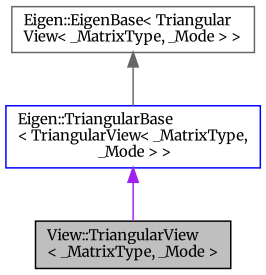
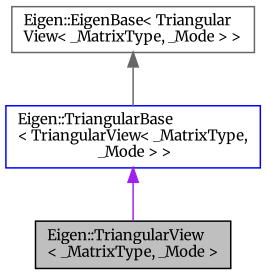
  digraph {
    fontname=Merriweather
    node [fillcolor=white fontname=Merriweather fontsize=10 shape=record style=filled]
    edge [dir=back fontname=Merriweather fontsize=10 labelfontname=Helvetica labelfontsize=10 style=solid]
-   n1 [color=black fillcolor=grey75 fontcolor=black height=0.2 label="View::TriangularView\l\< _MatrixType, _Mode \>" width=0.4]
+   n1 [color=black fillcolor=grey75 fontcolor=black height=0.2 label="Eigen::TriangularView\l\< _MatrixType, _Mode \>" width=0.4]
    n2 [color=blue height=0.2 label="Eigen::TriangularBase\l\< TriangularView\< _MatrixType,\l _Mode \> \>" width=0.4]
    n3 [color=gray40 height=0.2 label="Eigen::EigenBase\< Triangular\lView\< _MatrixType, _Mode \> \>" width=0.4]
    n2 -> n1 [color=purple]
    n3 -> n2 [color=gray40]
  }
